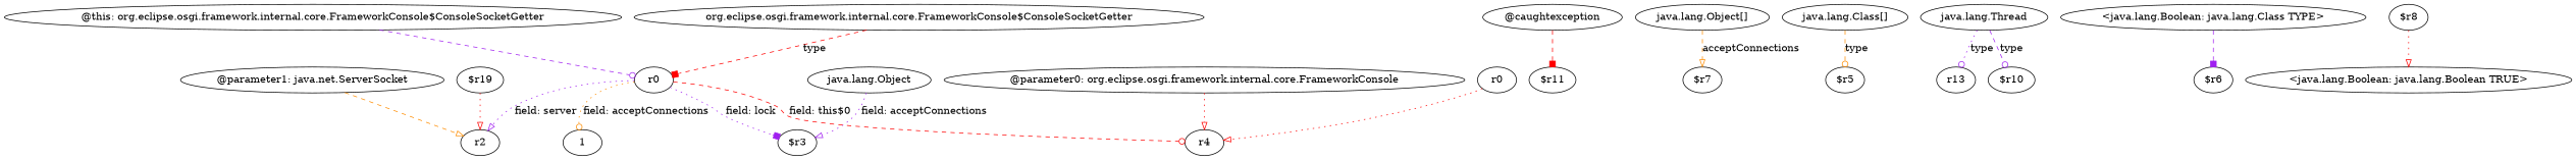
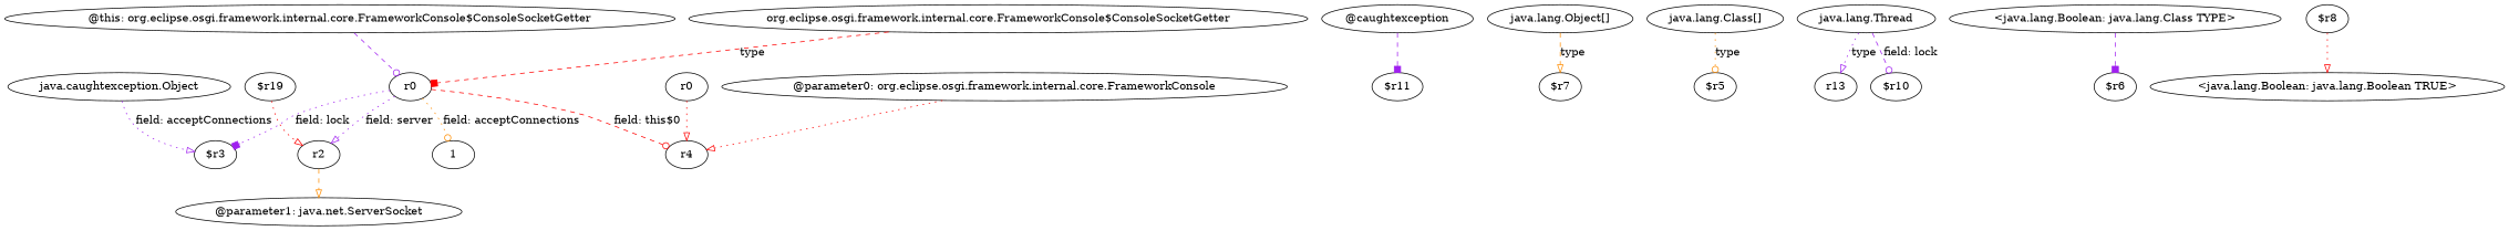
  digraph {
    edge [arrowhead=onormal color=purple style=dotted]
    n1 [label="$r19"]
    n2 [label=r2]
    n3 [label="@caughtexception"]
    n4 [label="$r11"]
-   n5 [label="java.lang.Object"]
+   n5 [label="java.caughtexception.Object"]
    n6 [label="$r3"]
    n7 [label=r0]
    n8 [label=r4]
    n9 [label=1]
    n10 [label="java.lang.Object[]"]
    n11 [label="$r7"]
    n12 [label="java.lang.Class[]"]
    n13 [label="$r5"]
    n14 [label="@parameter0: org.eclipse.osgi.framework.internal.core.FrameworkConsole"]
    n15 [label="java.lang.Thread"]
    n16 [label=r13]
    n17 [label="$r10"]
    n18 [label="@parameter1: java.net.ServerSocket"]
    n19 [label="<java.lang.Boolean: java.lang.Class TYPE>"]
    n20 [label="$r6"]
    n21 [label=r0]
    n22 [label="@this: org.eclipse.osgi.framework.internal.core.FrameworkConsole$ConsoleSocketGetter"]
    n23 [label="<java.lang.Boolean: java.lang.Boolean TRUE>"]
    n24 [label="$r8"]
    n25 [label="org.eclipse.osgi.framework.internal.core.FrameworkConsole$ConsoleSocketGetter"]
    n1 -> n2 [color=red]
-   n3 -> n4 [arrowhead=box color=red style=dashed]
+   n3 -> n4 [arrowhead=box style=dashed]
    n5 -> n6 [label="field: acceptConnections"]
    n7 -> n2 [label="field: server"]
    n7 -> n6 [arrowhead=box label="field: lock"]
    n7 -> n8 [arrowhead=odot color=red label="field: this$0" style=dashed]
    n7 -> n9 [arrowhead=odot color=darkorange label="field: acceptConnections"]
-   n10 -> n11 [color=darkorange label=acceptConnections style=dashed]
-   n12 -> n13 [arrowhead=odot color=darkorange label=type style=dashed]
+   n10 -> n11 [color=darkorange label=type style=dashed]
+   n12 -> n13 [arrowhead=odot color=darkorange label=type]
    n14 -> n8 [color=red]
-   n15 -> n16 [arrowhead=odot label=type]
-   n15 -> n17 [arrowhead=odot label=type style=dashed]
-   n18 -> n2 [color=darkorange style=dashed]
+   n15 -> n16 [label=type]
+   n15 -> n17 [arrowhead=odot label="field: lock" style=dashed]
+   n2 -> n18 [color=darkorange style=dashed]
    n19 -> n20 [arrowhead=box style=dashed]
    n21 -> n8 [color=red]
    n22 -> n7 [arrowhead=odot style=dashed]
    n24 -> n23 [color=red]
    n25 -> n7 [arrowhead=box color=red label=type style=dashed]
  }
